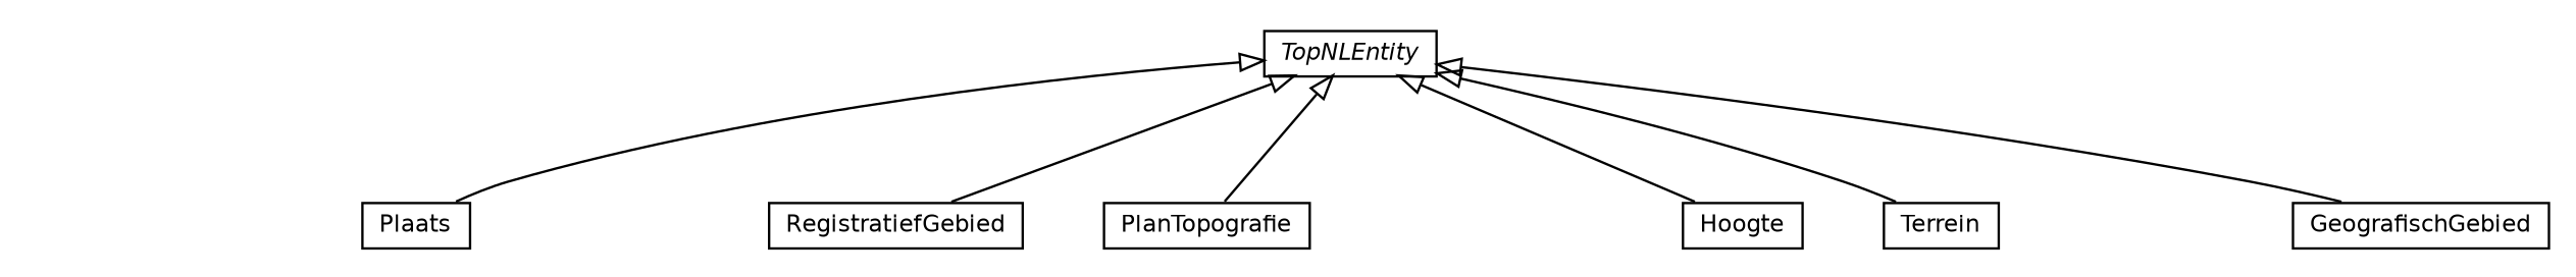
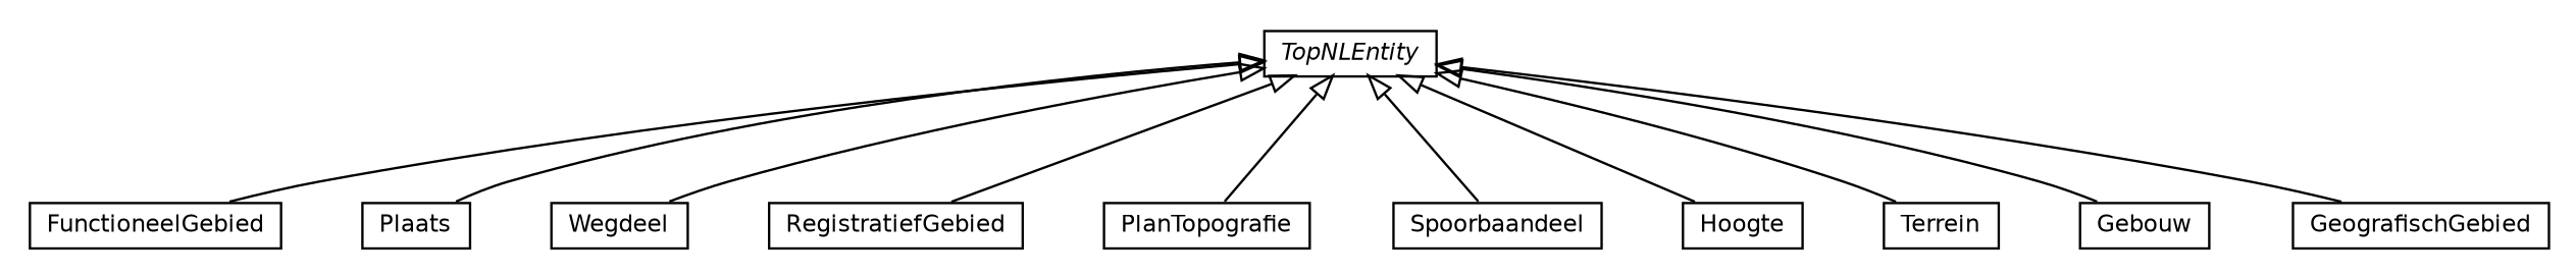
  digraph {
    fontname="DejaVu Sans"
    nodesep=0.25
    ranksep=0.5
    node [fontcolor=black fontname="DejaVu Sans" fontsize=10.0 shape=plaintext]
    edge [arrowtail=empty dir=back fontname="DejaVu Sans" fontsize=10 headport=p labelfontname=Helvetica labelfontsize=10 tailport=p]
+   n1 [label=<<table title="nl.b3p.topnl.entities.FunctioneelGebied" border="0" cellborder="1" cellspacing="0" cellpadding="2" port="p" href="./FunctioneelGebied.html"> 		<tr><td><table border="0" cellspacing="0" cellpadding="1"> <tr><td align="center" balign="center"> FunctioneelGebied </td></tr> 		</table></td></tr> 		</table>>]
    n2 [label=<<table title="nl.b3p.topnl.entities.Plaats" border="0" cellborder="1" cellspacing="0" cellpadding="2" port="p" href="./Plaats.html"> 		<tr><td><table border="0" cellspacing="0" cellpadding="1"> <tr><td align="center" balign="center"> Plaats </td></tr> 		</table></td></tr> 		</table>>]
+   n3 [label=<<table title="nl.b3p.topnl.entities.Wegdeel" border="0" cellborder="1" cellspacing="0" cellpadding="2" port="p" href="./Wegdeel.html"> 		<tr><td><table border="0" cellspacing="0" cellpadding="1"> <tr><td align="center" balign="center"> Wegdeel </td></tr> 		</table></td></tr> 		</table>>]
    n4 [label=<<table title="nl.b3p.topnl.entities.RegistratiefGebied" border="0" cellborder="1" cellspacing="0" cellpadding="2" port="p" href="./RegistratiefGebied.html"> 		<tr><td><table border="0" cellspacing="0" cellpadding="1"> <tr><td align="center" balign="center"> RegistratiefGebied </td></tr> 		</table></td></tr> 		</table>>]
    n5 [label=<<table title="nl.b3p.topnl.entities.PlanTopografie" border="0" cellborder="1" cellspacing="0" cellpadding="2" port="p" href="./PlanTopografie.html"> 		<tr><td><table border="0" cellspacing="0" cellpadding="1"> <tr><td align="center" balign="center"> PlanTopografie </td></tr> 		</table></td></tr> 		</table>>]
    n6 [label=<<table title="nl.b3p.topnl.entities.TopNLEntity" border="0" cellborder="1" cellspacing="0" cellpadding="2" port="p" href="./TopNLEntity.html"> 		<tr><td><table border="0" cellspacing="0" cellpadding="1"> <tr><td align="center" balign="center"><font face="Helvetica-Oblique"> TopNLEntity </font></td></tr> 		</table></td></tr> 		</table>>]
+   n7 [label=<<table title="nl.b3p.topnl.entities.Spoorbaandeel" border="0" cellborder="1" cellspacing="0" cellpadding="2" port="p" href="./Spoorbaandeel.html"> 		<tr><td><table border="0" cellspacing="0" cellpadding="1"> <tr><td align="center" balign="center"> Spoorbaandeel </td></tr> 		</table></td></tr> 		</table>>]
    n8 [label=<<table title="nl.b3p.topnl.entities.Hoogte" border="0" cellborder="1" cellspacing="0" cellpadding="2" port="p" href="./Hoogte.html"> 		<tr><td><table border="0" cellspacing="0" cellpadding="1"> <tr><td align="center" balign="center"> Hoogte </td></tr> 		</table></td></tr> 		</table>>]
    n9 [label=<<table title="nl.b3p.topnl.entities.Terrein" border="0" cellborder="1" cellspacing="0" cellpadding="2" port="p" href="./Terrein.html"> 		<tr><td><table border="0" cellspacing="0" cellpadding="1"> <tr><td align="center" balign="center"> Terrein </td></tr> 		</table></td></tr> 		</table>>]
+   n10 [label=<<table title="nl.b3p.topnl.entities.Gebouw" border="0" cellborder="1" cellspacing="0" cellpadding="2" port="p" href="./Gebouw.html"> 		<tr><td><table border="0" cellspacing="0" cellpadding="1"> <tr><td align="center" balign="center"> Gebouw </td></tr> 		</table></td></tr> 		</table>>]
    n11 [label=<<table title="nl.b3p.topnl.entities.GeografischGebied" border="0" cellborder="1" cellspacing="0" cellpadding="2" port="p" href="./GeografischGebied.html"> 		<tr><td><table border="0" cellspacing="0" cellpadding="1"> <tr><td align="center" balign="center"> GeografischGebied </td></tr> 		</table></td></tr> 		</table>>]
+   n6 -> n1
    n6 -> n2
+   n6 -> n3
    n6 -> n4
    n6 -> n5
+   n6 -> n7
    n6 -> n8
    n6 -> n9
+   n6 -> n10
    n6 -> n11
  }
